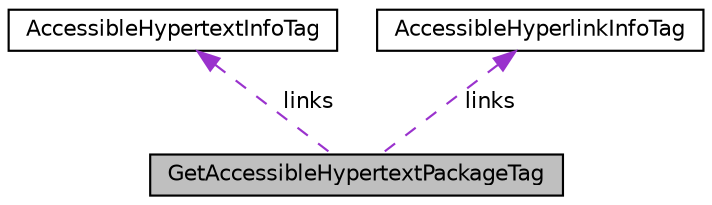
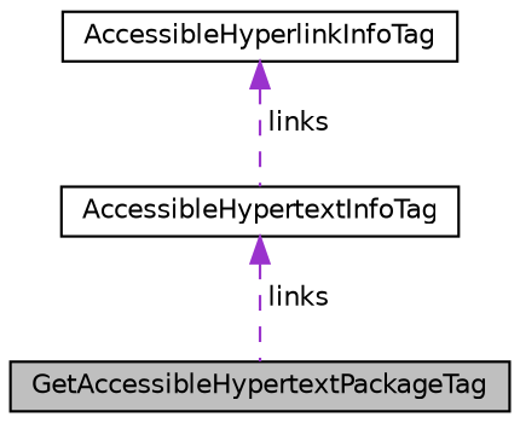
  digraph {
    node [color=black fillcolor=white fontname=Helvetica fontsize=10 shape=record style=filled]
    edge [color=darkorchid3 dir=back fontname=Helvetica fontsize=10 labelfontname=Helvetica labelfontsize=10 style=dashed]
    n1 [fillcolor=grey75 fontcolor=black height=0.2 label=GetAccessibleHypertextPackageTag width=0.4]
    n2 [height=0.2 label=AccessibleHypertextInfoTag width=0.4]
    n3 [height=0.2 label=AccessibleHyperlinkInfoTag width=0.4]
    n2 -> n1 [label=" links"]
-   n3 -> n1 [label=" links"]
+   n3 -> n2 [label=" links"]
  }
